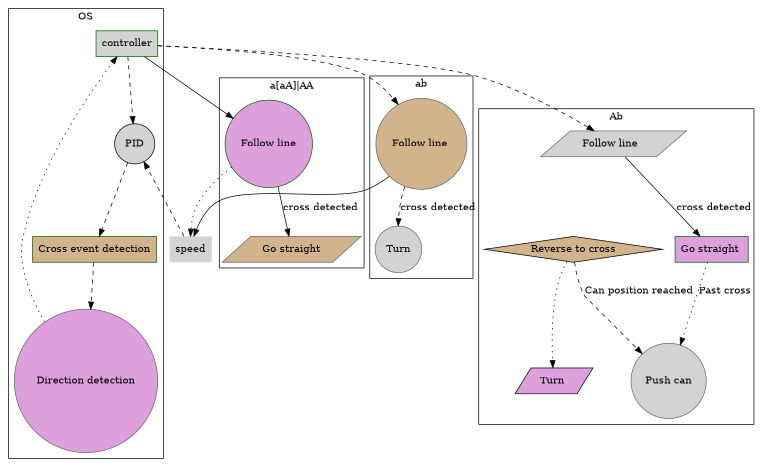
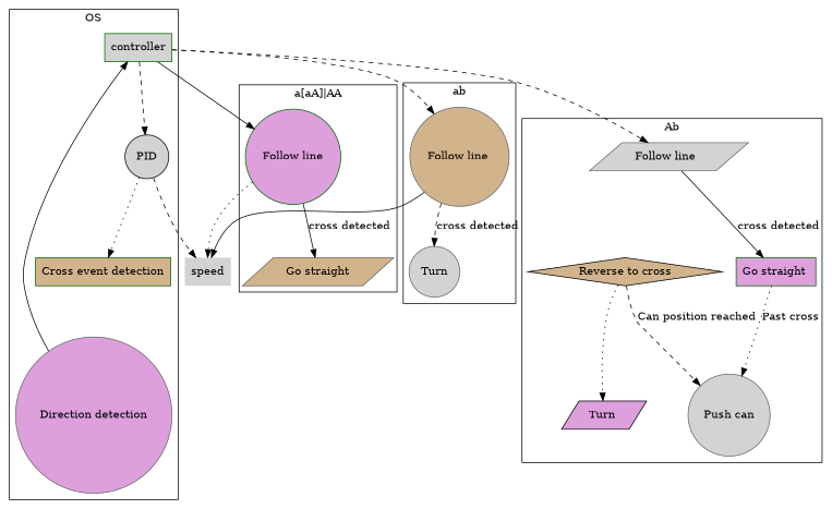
  digraph {
    node [color=gray40 fillcolor=lightgrey shape=circle style=filled]
    edge [style=dashed]
    controller [color=darkgreen shape=box]
    "Follow line" [color=darkgreen fillcolor=plum]
    "Follow line " [fillcolor=tan]
    "Follow line  " [shape=parallelogram]
    "Go straight" [fillcolor=tan shape=parallelogram]
    Turn
    "Go straight " [color=darkgreen fillcolor=plum shape=box]
    "Push can"
    "Reverse to cross" [color=black fillcolor=tan shape=diamond]
    "Turn " [color=black fillcolor=plum shape=parallelogram]
    PID [color=black]
    "Cross event detection" [color=darkgreen fillcolor=tan shape=box]
    "Direction detection" [fillcolor=plum]
    speed [color=black shape=none]
    subgraph sub_1 {
      controller
      "Follow line"
      "Follow line "
      "Follow line  "
    }
    subgraph cluster_2 {
      label="a[aA]|AA"
      subgraph sub_3 {
        label="a[aA]|AA"
        "Follow line"
        "Go straight"
      }
    }
    subgraph cluster_4 {
      label=ab
      subgraph sub_5 {
        label=ab
        "Follow line "
        Turn
      }
    }
    subgraph cluster_6 {
      label=Ab
      "Follow line  "
      "Go straight "
      "Push can"
      "Reverse to cross"
      "Turn "
    }
    subgraph cluster_7 {
      label=OS
      controller
      PID
      "Cross event detection"
      "Direction detection"
    }
    controller -> "Follow line" [style=solid]
    controller -> "Follow line "
    controller -> "Follow line  "
    controller -> PID
    "Follow line" -> "Go straight" [label="cross detected" style=solid]
    "Follow line" -> speed [style=dotted]
    "Follow line " -> Turn [label="cross detected"]
    "Follow line " -> speed [style=solid]
    "Follow line  " -> "Go straight " [label="cross detected" style=solid]
    "Go straight " -> "Push can" [label="Past cross" style=dotted]
    "Reverse to cross" -> "Push can" [label="Can position reached"]
    "Reverse to cross" -> "Turn " [style=dotted]
-   PID -> "Cross event detection"
-   "Cross event detection" -> "Direction detection"
-   "Direction detection" -> controller [style=dotted]
-   speed -> PID
+   PID -> "Cross event detection" [style=dotted]
+   "Direction detection" -> controller [style=solid]
+   PID -> speed
  }
